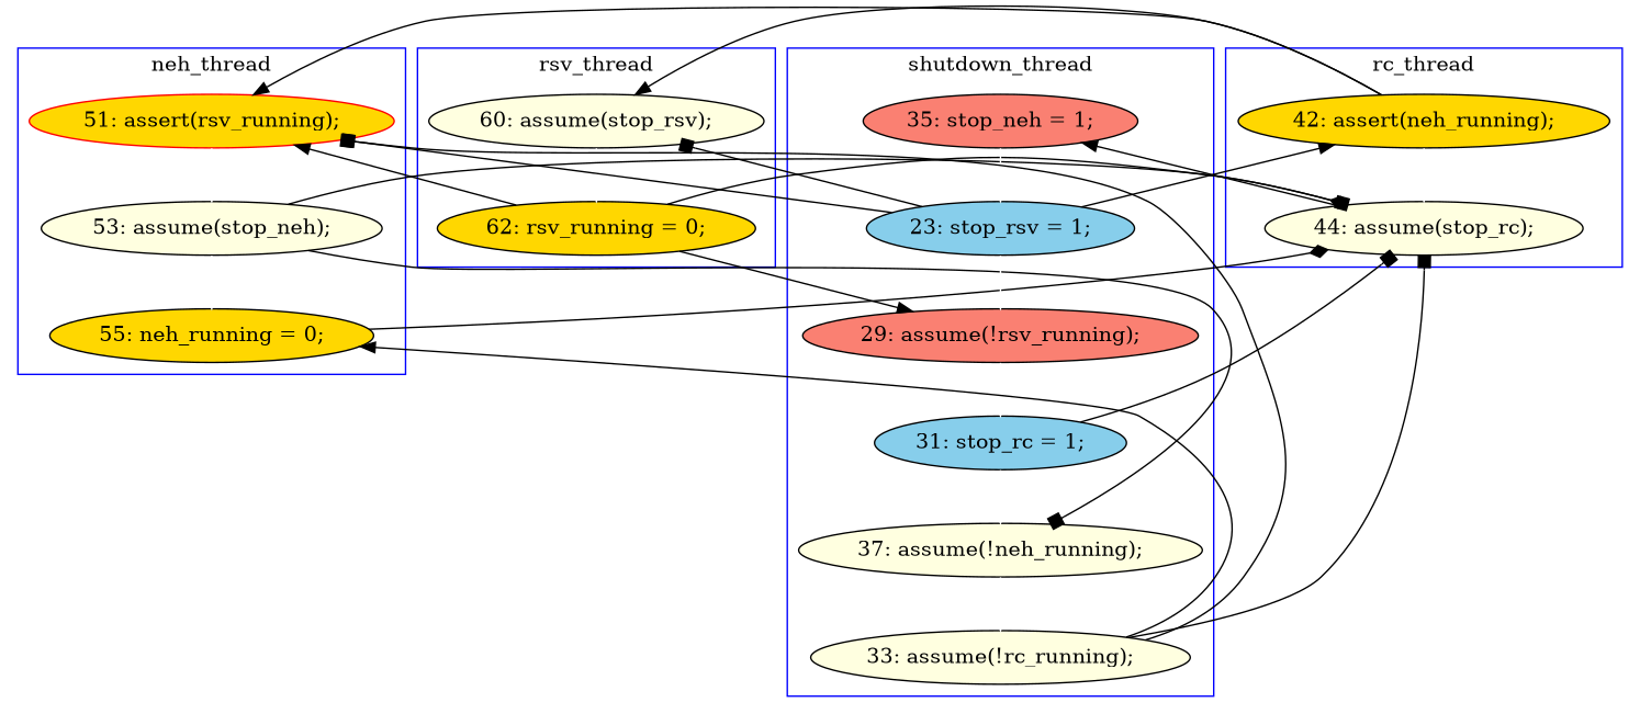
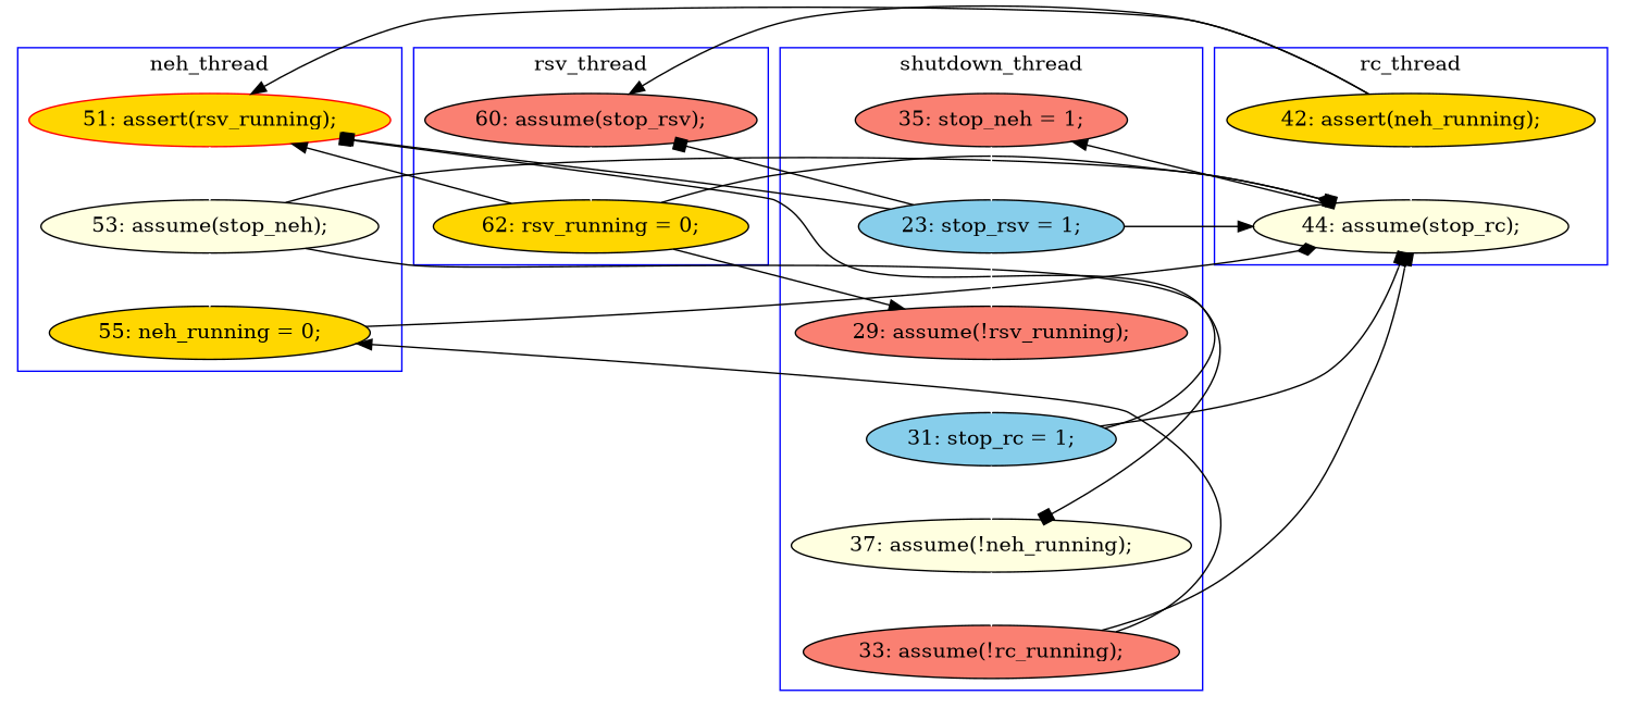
  digraph {
    node [fillcolor=gold style=filled]
    edge [color=black constraint=false style=solid]
    n1 [label="62: rsv_running = 0;"]
-   n2 [fillcolor=lightyellow label="60: assume(stop_rsv);"]
+   n2 [fillcolor=salmon label="60: assume(stop_rsv);"]
    n3 [color=red label="51: assert(rsv_running);"]
    n4 [label="55: neh_running = 0;"]
    n5 [fillcolor=lightyellow label="53: assume(stop_neh);"]
    n6 [label="42: assert(neh_running);"]
    n7 [fillcolor=lightyellow label="44: assume(stop_rc);"]
    n8 [fillcolor=skyblue label="31: stop_rc = 1;"]
    n9 [fillcolor=salmon label="29: assume(!rsv_running);"]
    n10 [fillcolor=skyblue label="23: stop_rsv = 1;"]
    n11 [fillcolor=salmon label="35: stop_neh = 1;"]
-   n12 [fillcolor=lightyellow label="33: assume(!rc_running);"]
+   n12 [fillcolor=salmon label="33: assume(!rc_running);"]
    n13 [fillcolor=lightyellow label="37: assume(!neh_running);"]
    subgraph cluster_1 {
      color=blue
      label=rsv_thread
      n1
      n2
    }
    subgraph cluster_2 {
      color=blue
      label=neh_thread
      n3
      n4
      n5
    }
    subgraph cluster_3 {
      color=blue
      label=rc_thread
      n6
      n7
    }
    subgraph cluster_4 {
      color=blue
      label=shutdown_thread
      n8
      n9
      n10
      n11
      n12
      n13
    }
    n1 -> n3 [arrowhead=normal]
    n1 -> n7 [arrowhead=diamond]
    n1 -> n9 [arrowhead=normal]
    n2 -> n1 [color=white constraint=""]
    n3 -> n5 [color=white constraint=""]
    n4 -> n7 [arrowhead=diamond]
    n5 -> n4 [color=white constraint=""]
    n5 -> n7 [arrowhead=box]
    n5 -> n13 [arrowhead=box]
    n6 -> n2 [arrowhead=normal]
    n6 -> n3 [arrowhead=normal]
    n6 -> n7 [color=white constraint=""]
    n7 -> n11 [arrowhead=normal]
-   n12 -> n3 [arrowhead=box]
+   n8 -> n3 [arrowhead=box]
    n8 -> n7 [arrowhead=box]
    n8 -> n13 [color=white constraint=""]
    n9 -> n8 [color=white constraint=""]
    n10 -> n2 [arrowhead=box]
    n10 -> n3 [arrowhead=box]
-   n10 -> n6 [arrowhead=normal]
+   n10 -> n7 [arrowhead=normal]
    n10 -> n9 [color=white constraint=""]
    n11 -> n10 [color=white constraint=""]
    n12 -> n4 [arrowhead=normal]
    n12 -> n7 [arrowhead=box]
    n13 -> n12 [color=white constraint=""]
  }
